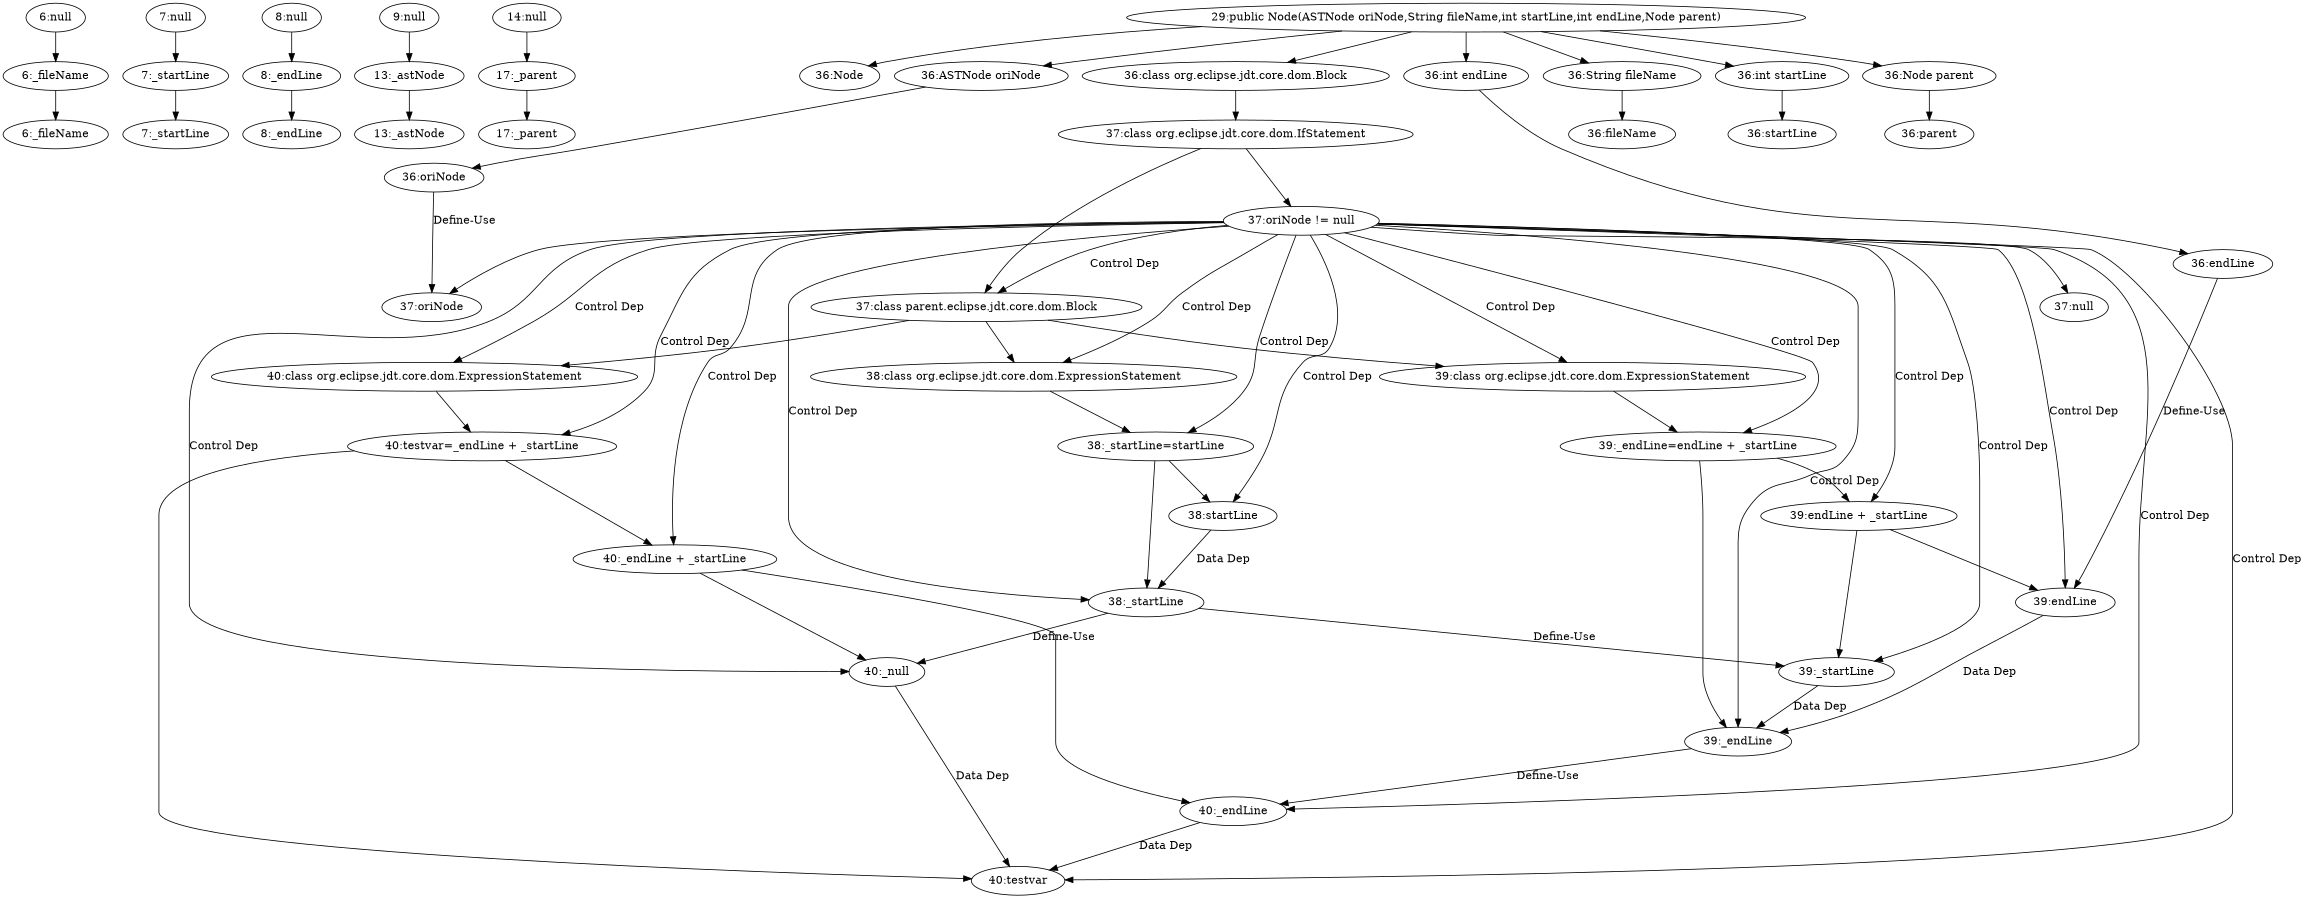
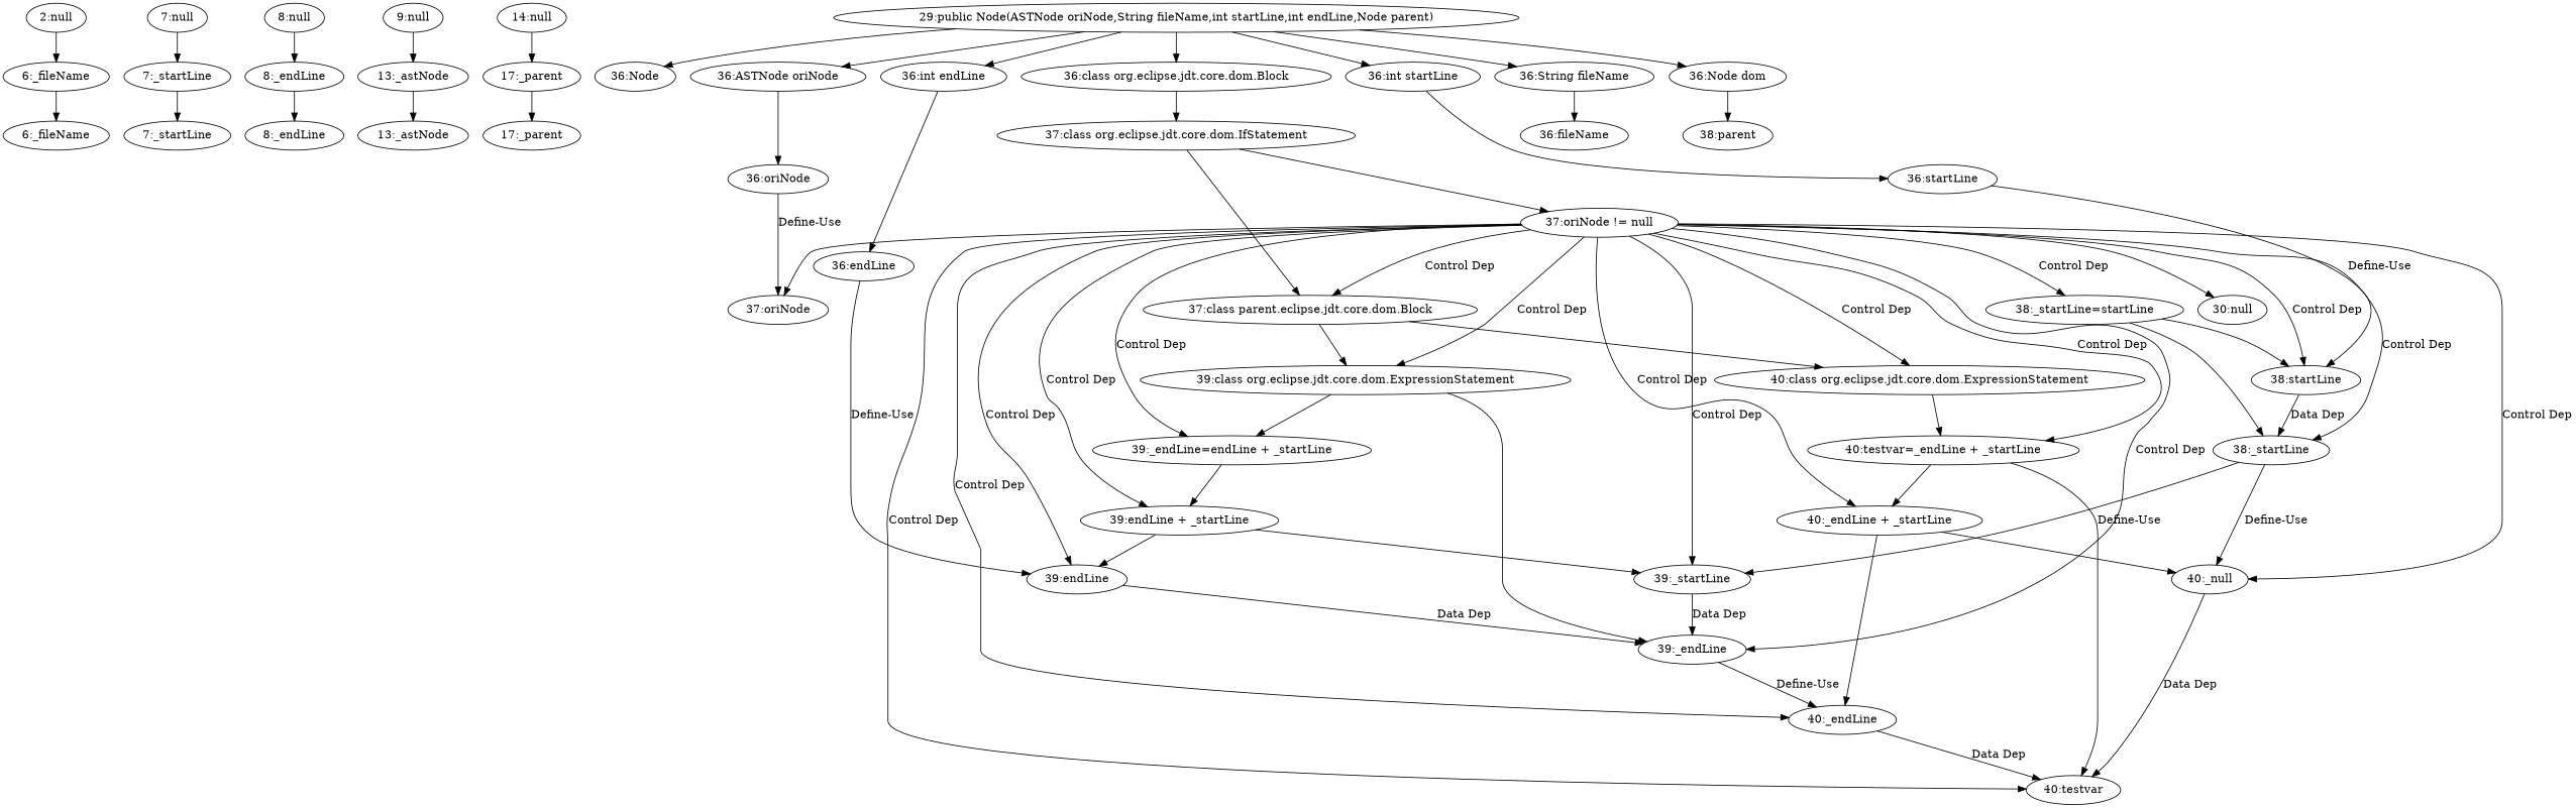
  digraph {
    node [shape=ellipse]
    n1 [label="6:_fileName"]
    n2 [label="6:_fileName"]
-   n3 [label="6:null"]
+   n3 [label="2:null"]
    n4 [label="7:_startLine"]
    n5 [label="7:_startLine"]
    n6 [label="7:null"]
    n7 [label="8:_endLine"]
    n8 [label="8:_endLine"]
    n9 [label="8:null"]
    n10 [label="13:_astNode"]
    n11 [label="13:_astNode"]
    n12 [label="9:null"]
    n13 [label="17:_parent"]
    n14 [label="17:_parent"]
    n15 [label="14:null"]
    n16 [label="36:Node"]
    n17 [label="36:oriNode"]
    n18 [label="37:oriNode"]
    n19 [label="36:ASTNode oriNode"]
    n20 [label="36:fileName"]
    n21 [label="36:String fileName"]
    n22 [label="36:startLine"]
    n23 [label="38:startLine"]
    n24 [label="38:_startLine"]
    n25 [label="36:int startLine"]
    n26 [label="36:endLine"]
    n27 [label="39:endLine"]
    n28 [label="39:_endLine"]
    n29 [label="36:int endLine"]
-   n30 [label="36:parent"]
-   n31 [label="36:Node parent"]
-   n32 [label="37:null"]
+   n30 [label="38:parent"]
+   n31 [label="36:Node dom"]
+   n32 [label="30:null"]
    n33 [label="37:oriNode != null"]
    n34 [label="38:_startLine=startLine"]
-   n35 [label="38:class org.eclipse.jdt.core.dom.ExpressionStatement"]
    n36 [label="39:_startLine"]
    n37 [label="39:endLine + _startLine"]
    n38 [label="39:_endLine=endLine + _startLine"]
    n39 [label="39:class org.eclipse.jdt.core.dom.ExpressionStatement"]
    n40 [label="40:testvar"]
    n41 [label="40:_endLine"]
    n42 [label="40:_null"]
    n43 [label="40:_endLine + _startLine"]
    n44 [label="40:testvar=_endLine + _startLine"]
    n45 [label="40:class org.eclipse.jdt.core.dom.ExpressionStatement"]
    n46 [label="37:class parent.eclipse.jdt.core.dom.Block"]
    n47 [label="37:class org.eclipse.jdt.core.dom.IfStatement"]
    n48 [label="36:class org.eclipse.jdt.core.dom.Block"]
    n49 [label="29:public Node(ASTNode oriNode,String fileName,int startLine,int endLine,Node parent)"]
    n2 -> n1
    n3 -> n2
    n5 -> n4
    n6 -> n5
    n8 -> n7
    n9 -> n8
    n11 -> n10
    n12 -> n11
    n14 -> n13
    n15 -> n14
    n17 -> n18 [label="Define-Use"]
    n19 -> n17
    n21 -> n20
+   n22 -> n23 [label="Define-Use"]
    n23 -> n24 [label="Data Dep"]
    n24 -> n36 [label="Define-Use"]
    n24 -> n42 [label="Define-Use"]
    n25 -> n22
    n26 -> n27 [label="Define-Use"]
    n27 -> n28 [label="Data Dep"]
    n28 -> n41 [label="Define-Use"]
    n29 -> n26
    n31 -> n30
    n33 -> n18
    n33 -> n23 [label="Control Dep"]
    n33 -> n24 [label="Control Dep"]
    n33 -> n27 [label="Control Dep"]
    n33 -> n28 [label="Control Dep"]
    n33 -> n32
    n33 -> n34 [label="Control Dep"]
-   n33 -> n35 [label="Control Dep"]
    n33 -> n36 [label="Control Dep"]
    n33 -> n37 [label="Control Dep"]
    n33 -> n38 [label="Control Dep"]
    n33 -> n39 [label="Control Dep"]
    n33 -> n40 [label="Control Dep"]
    n33 -> n41 [label="Control Dep"]
    n33 -> n42 [label="Control Dep"]
    n33 -> n43 [label="Control Dep"]
    n33 -> n44 [label="Control Dep"]
    n33 -> n45 [label="Control Dep"]
    n33 -> n46 [label="Control Dep"]
    n34 -> n23
    n34 -> n24
-   n35 -> n34
    n36 -> n28 [label="Data Dep"]
    n37 -> n27
    n37 -> n36
-   n38 -> n28
+   n39 -> n28
    n38 -> n37
    n39 -> n38
    n41 -> n40 [label="Data Dep"]
    n42 -> n40 [label="Data Dep"]
    n43 -> n41
    n43 -> n42
    n44 -> n40
    n44 -> n43
    n45 -> n44
-   n46 -> n35
    n46 -> n39
    n46 -> n45
    n47 -> n33
    n47 -> n46
    n48 -> n47
    n49 -> n16
    n49 -> n19
    n49 -> n21
    n49 -> n25
    n49 -> n29
    n49 -> n31
    n49 -> n48
  }
